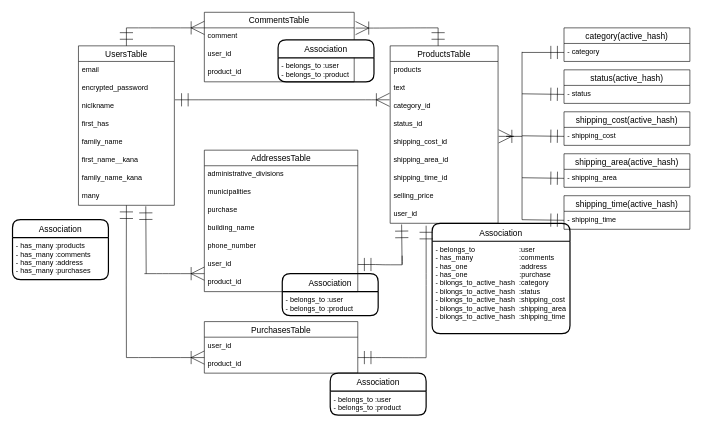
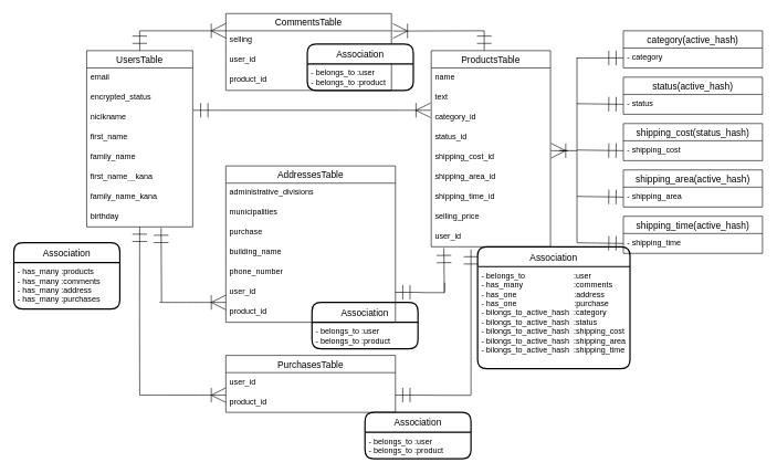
  <mxCell id="0" />
  <mxCell id="1" parent="0" />
  <mxCell id="2" value="UsersTable" style="swimlane;fontStyle=0;childLayout=stackLayout;horizontal=1;startSize=26;horizontalStack=0;resizeParent=1;resizeParentMax=0;resizeLast=0;collapsible=1;marginBottom=0;align=center;fontSize=14;verticalAlign=middle;" vertex="1" parent="1"><mxGeometry x="130" y="76" width="160" height="266" as="geometry"><mxRectangle x="130" y="120" width="100" height="26" as="alternateBounds" /></mxGeometry></mxCell>
  <mxCell id="3" value="email" style="text;strokeColor=none;fillColor=none;spacingLeft=4;spacingRight=4;overflow=hidden;rotatable=0;points=[[0,0.5],[1,0.5]];portConstraint=eastwest;fontSize=12;" vertex="1" parent="2"><mxGeometry y="26" width="160" height="30" as="geometry" /></mxCell>
- <mxCell id="4" value="encrypted_password" style="text;strokeColor=none;fillColor=none;spacingLeft=4;spacingRight=4;overflow=hidden;rotatable=0;points=[[0,0.5],[1,0.5]];portConstraint=eastwest;fontSize=12;" vertex="1" parent="2"><mxGeometry y="56" width="160" height="30" as="geometry" /></mxCell>
+ <mxCell id="4" value="encrypted_status" style="text;strokeColor=none;fillColor=none;spacingLeft=4;spacingRight=4;overflow=hidden;rotatable=0;points=[[0,0.5],[1,0.5]];portConstraint=eastwest;fontSize=12;" vertex="1" parent="2"><mxGeometry y="56" width="160" height="30" as="geometry" /></mxCell>
  <mxCell id="5" value="niclkname" style="text;strokeColor=none;fillColor=none;spacingLeft=4;spacingRight=4;overflow=hidden;rotatable=0;points=[[0,0.5],[1,0.5]];portConstraint=eastwest;fontSize=12;" vertex="1" parent="2"><mxGeometry y="86" width="160" height="30" as="geometry" /></mxCell>
- <mxCell id="6" value="first_has" style="text;strokeColor=none;fillColor=none;spacingLeft=4;spacingRight=4;overflow=hidden;rotatable=0;points=[[0,0.5],[1,0.5]];portConstraint=eastwest;fontSize=12;" vertex="1" parent="2"><mxGeometry y="116" width="160" height="30" as="geometry" /></mxCell>
+ <mxCell id="6" value="first_name" style="text;strokeColor=none;fillColor=none;spacingLeft=4;spacingRight=4;overflow=hidden;rotatable=0;points=[[0,0.5],[1,0.5]];portConstraint=eastwest;fontSize=12;" vertex="1" parent="2"><mxGeometry y="116" width="160" height="30" as="geometry" /></mxCell>
  <mxCell id="7" value="family_name" style="text;strokeColor=none;fillColor=none;spacingLeft=4;spacingRight=4;overflow=hidden;rotatable=0;points=[[0,0.5],[1,0.5]];portConstraint=eastwest;fontSize=12;" vertex="1" parent="2"><mxGeometry y="146" width="160" height="30" as="geometry" /></mxCell>
  <mxCell id="8" value="first_name＿kana" style="text;strokeColor=none;fillColor=none;spacingLeft=4;spacingRight=4;overflow=hidden;rotatable=0;points=[[0,0.5],[1,0.5]];portConstraint=eastwest;fontSize=12;" vertex="1" parent="2"><mxGeometry y="176" width="160" height="30" as="geometry" /></mxCell>
  <mxCell id="9" value="family_name_kana" style="text;strokeColor=none;fillColor=none;spacingLeft=4;spacingRight=4;overflow=hidden;rotatable=0;points=[[0,0.5],[1,0.5]];portConstraint=eastwest;fontSize=12;" vertex="1" parent="2"><mxGeometry y="206" width="160" height="30" as="geometry" /></mxCell>
- <mxCell id="10" value="many" style="text;strokeColor=none;fillColor=none;spacingLeft=4;spacingRight=4;overflow=hidden;rotatable=0;points=[[0,0.5],[1,0.5]];portConstraint=eastwest;fontSize=12;" vertex="1" parent="2"><mxGeometry y="236" width="160" height="30" as="geometry" /></mxCell>
+ <mxCell id="10" value="birthday" style="text;strokeColor=none;fillColor=none;spacingLeft=4;spacingRight=4;overflow=hidden;rotatable=0;points=[[0,0.5],[1,0.5]];portConstraint=eastwest;fontSize=12;" vertex="1" parent="2"><mxGeometry y="236" width="160" height="30" as="geometry" /></mxCell>
  <mxCell id="11" value="ProductsTable" style="swimlane;fontStyle=0;childLayout=stackLayout;horizontal=1;startSize=26;horizontalStack=0;resizeParent=1;resizeParentMax=0;resizeLast=0;collapsible=1;marginBottom=0;align=center;fontSize=14;" vertex="1" parent="1"><mxGeometry x="650" y="76" width="180" height="296" as="geometry" /></mxCell>
- <mxCell id="12" value="products" style="text;strokeColor=none;fillColor=none;spacingLeft=4;spacingRight=4;overflow=hidden;rotatable=0;points=[[0,0.5],[1,0.5]];portConstraint=eastwest;fontSize=12;" vertex="1" parent="11"><mxGeometry y="26" width="180" height="30" as="geometry" /></mxCell>
+ <mxCell id="12" value="name" style="text;strokeColor=none;fillColor=none;spacingLeft=4;spacingRight=4;overflow=hidden;rotatable=0;points=[[0,0.5],[1,0.5]];portConstraint=eastwest;fontSize=12;" vertex="1" parent="11"><mxGeometry y="26" width="180" height="30" as="geometry" /></mxCell>
  <mxCell id="13" value="text" style="text;strokeColor=none;fillColor=none;spacingLeft=4;spacingRight=4;overflow=hidden;rotatable=0;points=[[0,0.5],[1,0.5]];portConstraint=eastwest;fontSize=12;" vertex="1" parent="11"><mxGeometry y="56" width="180" height="30" as="geometry" /></mxCell>
  <mxCell id="14" value="category_id" style="text;strokeColor=none;fillColor=none;spacingLeft=4;spacingRight=4;overflow=hidden;rotatable=0;points=[[0,0.5],[1,0.5]];portConstraint=eastwest;fontSize=12;" vertex="1" parent="11"><mxGeometry y="86" width="180" height="30" as="geometry" /></mxCell>
  <mxCell id="15" value="status_id" style="text;strokeColor=none;fillColor=none;spacingLeft=4;spacingRight=4;overflow=hidden;rotatable=0;points=[[0,0.5],[1,0.5]];portConstraint=eastwest;fontSize=12;" vertex="1" parent="11"><mxGeometry y="116" width="180" height="30" as="geometry" /></mxCell>
  <mxCell id="16" value="shipping_cost_id" style="text;strokeColor=none;fillColor=none;spacingLeft=4;spacingRight=4;overflow=hidden;rotatable=0;points=[[0,0.5],[1,0.5]];portConstraint=eastwest;fontSize=12;" vertex="1" parent="11"><mxGeometry y="146" width="180" height="30" as="geometry" /></mxCell>
  <mxCell id="17" value="shipping_area_id" style="text;strokeColor=none;fillColor=none;spacingLeft=4;spacingRight=4;overflow=hidden;rotatable=0;points=[[0,0.5],[1,0.5]];portConstraint=eastwest;fontSize=12;" vertex="1" parent="11"><mxGeometry y="176" width="180" height="30" as="geometry" /></mxCell>
  <mxCell id="18" value="shipping_time_id" style="text;strokeColor=none;fillColor=none;spacingLeft=4;spacingRight=4;overflow=hidden;rotatable=0;points=[[0,0.5],[1,0.5]];portConstraint=eastwest;fontSize=12;" vertex="1" parent="11"><mxGeometry y="206" width="180" height="30" as="geometry" /></mxCell>
  <mxCell id="19" value="selling_price" style="text;strokeColor=none;fillColor=none;spacingLeft=4;spacingRight=4;overflow=hidden;rotatable=0;points=[[0,0.5],[1,0.5]];portConstraint=eastwest;fontSize=12;" vertex="1" parent="11"><mxGeometry y="236" width="180" height="30" as="geometry" /></mxCell>
  <mxCell id="20" value="user_id" style="text;strokeColor=none;fillColor=none;spacingLeft=4;spacingRight=4;overflow=hidden;rotatable=0;points=[[0,0.5],[1,0.5]];portConstraint=eastwest;fontSize=12;" vertex="1" parent="11"><mxGeometry y="266" width="180" height="30" as="geometry" /></mxCell>
  <mxCell id="21" value="PurchasesTable" style="swimlane;fontStyle=0;childLayout=stackLayout;horizontal=1;startSize=26;horizontalStack=0;resizeParent=1;resizeParentMax=0;resizeLast=0;collapsible=1;marginBottom=0;align=center;fontSize=14;" vertex="1" parent="1"><mxGeometry x="340" y="536" width="256" height="86" as="geometry" /></mxCell>
  <mxCell id="22" value="user_id" style="text;strokeColor=none;fillColor=none;spacingLeft=4;spacingRight=4;overflow=hidden;rotatable=0;points=[[0,0.5],[1,0.5]];portConstraint=eastwest;fontSize=12;" vertex="1" parent="21"><mxGeometry y="26" width="256" height="30" as="geometry" /></mxCell>
  <mxCell id="23" value="product_id" style="text;strokeColor=none;fillColor=none;spacingLeft=4;spacingRight=4;overflow=hidden;rotatable=0;points=[[0,0.5],[1,0.5]];portConstraint=eastwest;fontSize=12;" vertex="1" parent="21"><mxGeometry y="56" width="256" height="30" as="geometry" /></mxCell>
  <mxCell id="24" value="" style="edgeStyle=entityRelationEdgeStyle;fontSize=12;html=1;endArrow=ERoneToMany;startArrow=ERmandOne;endSize=20;startSize=20;" edge="1" parent="1"><mxGeometry width="100" height="100" relative="1" as="geometry"><mxPoint x="291" y="166" as="sourcePoint" /><mxPoint x="649" y="166" as="targetPoint" /></mxGeometry></mxCell>
  <mxCell id="25" value="" style="edgeStyle=entityRelationEdgeStyle;fontSize=12;html=1;endArrow=none;startSize=20;endSize=20;startArrow=ERmandOne;startFill=0;endFill=0;" edge="1" parent="1"><mxGeometry width="100" height="100" relative="1" as="geometry"><mxPoint x="596" y="440.75" as="sourcePoint" /><mxPoint x="670" y="441.25" as="targetPoint" /></mxGeometry></mxCell>
  <mxCell id="26" value="" style="edgeStyle=entityRelationEdgeStyle;fontSize=12;html=1;endArrow=ERoneToMany;startSize=20;endSize=20;" edge="1" parent="1"><mxGeometry width="100" height="100" relative="1" as="geometry"><mxPoint x="240" y="456" as="sourcePoint" /><mxPoint x="340" y="456" as="targetPoint" /></mxGeometry></mxCell>
  <mxCell id="27" value="" style="endArrow=none;html=1;fontSize=11;startSize=20;endSize=20;exitX=0.702;exitY=1.054;exitDx=0;exitDy=0;exitPerimeter=0;startArrow=ERmandOne;startFill=0;" edge="1" parent="1" source="10"><mxGeometry width="50" height="50" relative="1" as="geometry"><mxPoint x="243.28" y="404.4" as="sourcePoint" /><mxPoint x="243" y="456" as="targetPoint" /><Array as="points"><mxPoint x="243" y="456" /></Array></mxGeometry></mxCell>
  <mxCell id="28" value="" style="endArrow=none;html=1;fontSize=11;startSize=20;endSize=20;startArrow=ERmandOne;startFill=0;exitX=0.106;exitY=1.067;exitDx=0;exitDy=0;exitPerimeter=0;" edge="1" parent="1" source="20"><mxGeometry width="50" height="50" relative="1" as="geometry"><mxPoint x="670" y="402" as="sourcePoint" /><mxPoint x="670" y="426" as="targetPoint" /><Array as="points"><mxPoint x="670" y="446" /></Array></mxGeometry></mxCell>
  <mxCell id="29" value="CommentsTable" style="swimlane;fontStyle=0;childLayout=stackLayout;horizontal=1;startSize=26;horizontalStack=0;resizeParent=1;resizeParentMax=0;resizeLast=0;collapsible=1;marginBottom=0;align=center;fontSize=14;" vertex="1" parent="1"><mxGeometry x="340" y="20" width="250" height="116" as="geometry" /></mxCell>
- <mxCell id="30" value="comment" style="text;strokeColor=none;fillColor=none;spacingLeft=4;spacingRight=4;overflow=hidden;rotatable=0;points=[[0,0.5],[1,0.5]];portConstraint=eastwest;fontSize=12;" vertex="1" parent="29"><mxGeometry y="26" width="250" height="30" as="geometry" /></mxCell>
+ <mxCell id="30" value="selling" style="text;strokeColor=none;fillColor=none;spacingLeft=4;spacingRight=4;overflow=hidden;rotatable=0;points=[[0,0.5],[1,0.5]];portConstraint=eastwest;fontSize=12;" vertex="1" parent="29"><mxGeometry y="26" width="250" height="30" as="geometry" /></mxCell>
  <mxCell id="31" value="user_id" style="text;strokeColor=none;fillColor=none;spacingLeft=4;spacingRight=4;overflow=hidden;rotatable=0;points=[[0,0.5],[1,0.5]];portConstraint=eastwest;fontSize=12;" vertex="1" parent="29"><mxGeometry y="56" width="250" height="30" as="geometry" /></mxCell>
  <mxCell id="32" value="product_id" style="text;strokeColor=none;fillColor=none;spacingLeft=4;spacingRight=4;overflow=hidden;rotatable=0;points=[[0,0.5],[1,0.5]];portConstraint=eastwest;fontSize=12;" vertex="1" parent="29"><mxGeometry y="86" width="250" height="30" as="geometry" /></mxCell>
  <mxCell id="33" value="" style="edgeStyle=entityRelationEdgeStyle;fontSize=12;html=1;endArrow=ERoneToMany;startSize=20;endSize=20;" edge="1" parent="1"><mxGeometry width="100" height="100" relative="1" as="geometry"><mxPoint x="210" y="46" as="sourcePoint" /><mxPoint x="340" y="46" as="targetPoint" /></mxGeometry></mxCell>
  <mxCell id="34" value="" style="endArrow=none;html=1;fontSize=11;startSize=20;endSize=20;exitX=0.5;exitY=0;exitDx=0;exitDy=0;startArrow=ERmandOne;startFill=0;" edge="1" parent="1" source="2"><mxGeometry width="50" height="50" relative="1" as="geometry"><mxPoint x="219.2" y="412.39" as="sourcePoint" /><mxPoint x="210" y="46" as="targetPoint" /></mxGeometry></mxCell>
  <mxCell id="35" value="" style="edgeStyle=entityRelationEdgeStyle;fontSize=12;html=1;endArrow=none;startSize=20;endSize=20;startArrow=ERoneToMany;startFill=0;endFill=0;exitX=1.009;exitY=0.011;exitDx=0;exitDy=0;exitPerimeter=0;" edge="1" parent="1" source="30"><mxGeometry width="100" height="100" relative="1" as="geometry"><mxPoint x="550" y="46" as="sourcePoint" /><mxPoint x="730" y="46" as="targetPoint" /></mxGeometry></mxCell>
  <mxCell id="36" value="" style="endArrow=none;html=1;fontSize=11;startSize=20;endSize=20;startArrow=ERmandOne;startFill=0;" edge="1" parent="1"><mxGeometry width="50" height="50" relative="1" as="geometry"><mxPoint x="730" y="76" as="sourcePoint" /><mxPoint x="730" y="46" as="targetPoint" /></mxGeometry></mxCell>
  <mxCell id="37" value="Association" style="swimlane;childLayout=stackLayout;horizontal=1;startSize=30;horizontalStack=0;rounded=1;fontSize=14;fontStyle=0;strokeWidth=2;resizeParent=0;resizeLast=1;shadow=0;dashed=0;align=center;" vertex="1" parent="1"><mxGeometry x="463" y="66" width="160" height="70" as="geometry" /></mxCell>
  <mxCell id="38" value="- belongs_to :user&#10;- belongs_to :product" style="align=left;strokeColor=none;fillColor=none;spacingLeft=4;fontSize=12;verticalAlign=top;resizable=0;rotatable=0;part=1;" vertex="1" parent="37"><mxGeometry y="30" width="160" height="40" as="geometry" /></mxCell>
  <mxCell id="39" value="Association" style="swimlane;childLayout=stackLayout;horizontal=1;startSize=30;horizontalStack=0;rounded=1;fontSize=14;fontStyle=0;strokeWidth=2;resizeParent=0;resizeLast=1;shadow=0;dashed=0;align=center;" vertex="1" parent="1"><mxGeometry x="20" y="366" width="160" height="100" as="geometry" /></mxCell>
  <mxCell id="40" value="- has_many :products&#10;- has_many :comments&#10;- has_many :address&#10;- has_many :purchases" style="align=left;strokeColor=none;fillColor=none;spacingLeft=4;fontSize=12;verticalAlign=top;resizable=0;rotatable=0;part=1;" vertex="1" parent="39"><mxGeometry y="30" width="160" height="70" as="geometry" /></mxCell>
  <mxCell id="41" value="Association" style="swimlane;childLayout=stackLayout;horizontal=1;startSize=30;horizontalStack=0;rounded=1;fontSize=14;fontStyle=0;strokeWidth=2;resizeParent=0;resizeLast=1;shadow=0;dashed=0;align=center;" vertex="1" parent="1"><mxGeometry x="720" y="372" width="230" height="184" as="geometry" /></mxCell>
  <mxCell id="42" value="- belongs_to                      :user&#10;- has_many                       :comments&#10;- has_one                          :address&#10;- has_one                          :purchase&#10;- bilongs_to_active_hash  :category&#10;- bilongs_to_active_hash  :status&#10;- bilongs_to_active_hash  :shipping_cost&#10;- bilongs_to_active_hash  :shipping_area&#10;- bilongs_to_active_hash  :shipping_time" style="align=left;strokeColor=none;fillColor=none;spacingLeft=4;fontSize=12;verticalAlign=top;resizable=0;rotatable=0;part=1;fontStyle=0" vertex="1" parent="41"><mxGeometry y="30" width="230" height="154" as="geometry" /></mxCell>
  <mxCell id="43" value="Association" style="swimlane;childLayout=stackLayout;horizontal=1;startSize=30;horizontalStack=0;rounded=1;fontSize=14;fontStyle=0;strokeWidth=2;resizeParent=0;resizeLast=1;shadow=0;dashed=0;align=center;" vertex="1" parent="1"><mxGeometry x="470" y="456" width="160" height="70" as="geometry" /></mxCell>
  <mxCell id="44" value="- belongs_to :user&#10;- belongs_to :product" style="align=left;strokeColor=none;fillColor=none;spacingLeft=4;fontSize=12;verticalAlign=top;resizable=0;rotatable=0;part=1;" vertex="1" parent="43"><mxGeometry y="30" width="160" height="40" as="geometry" /></mxCell>
  <mxCell id="45" value="AddressesTable" style="swimlane;fontStyle=0;childLayout=stackLayout;horizontal=1;startSize=26;horizontalStack=0;resizeParent=1;resizeParentMax=0;resizeLast=0;collapsible=1;marginBottom=0;align=center;fontSize=14;" vertex="1" parent="1"><mxGeometry x="340" y="250" width="256" height="236" as="geometry" /></mxCell>
  <mxCell id="46" value="administrative_divisions" style="text;strokeColor=none;fillColor=none;spacingLeft=4;spacingRight=4;overflow=hidden;rotatable=0;points=[[0,0.5],[1,0.5]];portConstraint=eastwest;fontSize=12;" vertex="1" parent="45"><mxGeometry y="26" width="256" height="30" as="geometry" /></mxCell>
  <mxCell id="47" value="municipalities" style="text;strokeColor=none;fillColor=none;spacingLeft=4;spacingRight=4;overflow=hidden;rotatable=0;points=[[0,0.5],[1,0.5]];portConstraint=eastwest;fontSize=12;" vertex="1" parent="45"><mxGeometry y="56" width="256" height="30" as="geometry" /></mxCell>
  <mxCell id="48" value="purchase " style="text;strokeColor=none;fillColor=none;spacingLeft=4;spacingRight=4;overflow=hidden;rotatable=0;points=[[0,0.5],[1,0.5]];portConstraint=eastwest;fontSize=12;" vertex="1" parent="45"><mxGeometry y="86" width="256" height="30" as="geometry" /></mxCell>
  <mxCell id="49" value="building_name" style="text;strokeColor=none;fillColor=none;spacingLeft=4;spacingRight=4;overflow=hidden;rotatable=0;points=[[0,0.5],[1,0.5]];portConstraint=eastwest;fontSize=12;" vertex="1" parent="45"><mxGeometry y="116" width="256" height="30" as="geometry" /></mxCell>
  <mxCell id="50" value="phone_number" style="text;strokeColor=none;fillColor=none;spacingLeft=4;spacingRight=4;overflow=hidden;rotatable=0;points=[[0,0.5],[1,0.5]];portConstraint=eastwest;fontSize=12;" vertex="1" parent="45"><mxGeometry y="146" width="256" height="30" as="geometry" /></mxCell>
  <mxCell id="51" value="user_id" style="text;strokeColor=none;fillColor=none;spacingLeft=4;spacingRight=4;overflow=hidden;rotatable=0;points=[[0,0.5],[1,0.5]];portConstraint=eastwest;fontSize=12;" vertex="1" parent="45"><mxGeometry y="176" width="256" height="30" as="geometry" /></mxCell>
  <mxCell id="52" value="product_id" style="text;strokeColor=none;fillColor=none;spacingLeft=4;spacingRight=4;overflow=hidden;rotatable=0;points=[[0,0.5],[1,0.5]];portConstraint=eastwest;fontSize=12;" vertex="1" parent="45"><mxGeometry y="206" width="256" height="30" as="geometry" /></mxCell>
  <mxCell id="53" value="" style="endArrow=none;html=1;fontSize=11;startSize=20;endSize=20;startArrow=ERmandOne;startFill=0;" edge="1" parent="1"><mxGeometry width="50" height="50" relative="1" as="geometry"><mxPoint x="710" y="376" as="sourcePoint" /><mxPoint x="710" y="596" as="targetPoint" /><Array as="points"><mxPoint x="710" y="466" /></Array></mxGeometry></mxCell>
  <mxCell id="54" value="" style="edgeStyle=entityRelationEdgeStyle;fontSize=12;html=1;endArrow=none;startSize=20;endSize=20;startArrow=ERmandOne;startFill=0;endFill=0;" edge="1" parent="1"><mxGeometry width="100" height="100" relative="1" as="geometry"><mxPoint x="596" y="596" as="sourcePoint" /><mxPoint x="710" y="596.25" as="targetPoint" /></mxGeometry></mxCell>
  <mxCell id="55" value="" style="endArrow=none;html=1;fontSize=11;startSize=20;endSize=20;startArrow=ERmandOne;startFill=0;exitX=0.5;exitY=1;exitDx=0;exitDy=0;" edge="1" parent="1" source="2"><mxGeometry width="50" height="50" relative="1" as="geometry"><mxPoint x="209.76" y="402" as="sourcePoint" /><mxPoint x="210" y="596" as="targetPoint" /><Array as="points"><mxPoint x="209.76" y="465" /></Array></mxGeometry></mxCell>
  <mxCell id="56" value="" style="edgeStyle=entityRelationEdgeStyle;fontSize=12;html=1;endArrow=ERoneToMany;startSize=20;endSize=20;" edge="1" parent="1"><mxGeometry width="100" height="100" relative="1" as="geometry"><mxPoint x="210" y="596" as="sourcePoint" /><mxPoint x="340" y="596" as="targetPoint" /></mxGeometry></mxCell>
  <mxCell id="57" value="Association" style="swimlane;childLayout=stackLayout;horizontal=1;startSize=30;horizontalStack=0;rounded=1;fontSize=14;fontStyle=0;strokeWidth=2;resizeParent=0;resizeLast=1;shadow=0;dashed=0;align=center;" vertex="1" parent="1"><mxGeometry x="550" y="622" width="160" height="70" as="geometry" /></mxCell>
  <mxCell id="58" value="- belongs_to :user&#10;- belongs_to :product" style="align=left;strokeColor=none;fillColor=none;spacingLeft=4;fontSize=12;verticalAlign=top;resizable=0;rotatable=0;part=1;" vertex="1" parent="57"><mxGeometry y="30" width="160" height="40" as="geometry" /></mxCell>
  <mxCell id="59" value="category(active_hash)" style="swimlane;fontStyle=0;childLayout=stackLayout;horizontal=1;startSize=26;horizontalStack=0;resizeParent=1;resizeParentMax=0;resizeLast=0;collapsible=1;marginBottom=0;align=center;fontSize=14;" vertex="1" parent="1"><mxGeometry x="940" y="46" width="210" height="56" as="geometry" /></mxCell>
  <mxCell id="60" value="- category" style="text;strokeColor=none;fillColor=none;spacingLeft=4;spacingRight=4;overflow=hidden;rotatable=0;points=[[0,0.5],[1,0.5]];portConstraint=eastwest;fontSize=12;" vertex="1" parent="59"><mxGeometry y="26" width="210" height="30" as="geometry" /></mxCell>
  <mxCell id="61" value="status(active_hash)" style="swimlane;fontStyle=0;childLayout=stackLayout;horizontal=1;startSize=26;horizontalStack=0;resizeParent=1;resizeParentMax=0;resizeLast=0;collapsible=1;marginBottom=0;align=center;fontSize=14;" vertex="1" parent="1"><mxGeometry x="940" y="116" width="210" height="56" as="geometry" /></mxCell>
  <mxCell id="62" value="- status" style="text;strokeColor=none;fillColor=none;spacingLeft=4;spacingRight=4;overflow=hidden;rotatable=0;points=[[0,0.5],[1,0.5]];portConstraint=eastwest;fontSize=12;" vertex="1" parent="61"><mxGeometry y="26" width="210" height="30" as="geometry" /></mxCell>
- <mxCell id="63" value="shipping_cost(active_hash)" style="swimlane;fontStyle=0;childLayout=stackLayout;horizontal=1;startSize=26;horizontalStack=0;resizeParent=1;resizeParentMax=0;resizeLast=0;collapsible=1;marginBottom=0;align=center;fontSize=14;" vertex="1" parent="1"><mxGeometry x="940" y="186" width="210" height="56" as="geometry" /></mxCell>
+ <mxCell id="63" value="shipping_cost(status_hash)" style="swimlane;fontStyle=0;childLayout=stackLayout;horizontal=1;startSize=26;horizontalStack=0;resizeParent=1;resizeParentMax=0;resizeLast=0;collapsible=1;marginBottom=0;align=center;fontSize=14;" vertex="1" parent="1"><mxGeometry x="940" y="186" width="210" height="56" as="geometry" /></mxCell>
  <mxCell id="64" value="- shipping_cost" style="text;strokeColor=none;fillColor=none;spacingLeft=4;spacingRight=4;overflow=hidden;rotatable=0;points=[[0,0.5],[1,0.5]];portConstraint=eastwest;fontSize=12;" vertex="1" parent="63"><mxGeometry y="26" width="210" height="30" as="geometry" /></mxCell>
  <mxCell id="65" value="shipping_area(active_hash)" style="swimlane;fontStyle=0;childLayout=stackLayout;horizontal=1;startSize=26;horizontalStack=0;resizeParent=1;resizeParentMax=0;resizeLast=0;collapsible=1;marginBottom=0;align=center;fontSize=14;" vertex="1" parent="1"><mxGeometry x="940" y="256" width="210" height="56" as="geometry" /></mxCell>
  <mxCell id="66" value="- shipping_area" style="text;strokeColor=none;fillColor=none;spacingLeft=4;spacingRight=4;overflow=hidden;rotatable=0;points=[[0,0.5],[1,0.5]];portConstraint=eastwest;fontSize=12;" vertex="1" parent="65"><mxGeometry y="26" width="210" height="30" as="geometry" /></mxCell>
  <mxCell id="67" value="shipping_time(active_hash)" style="swimlane;fontStyle=0;childLayout=stackLayout;horizontal=1;startSize=26;horizontalStack=0;resizeParent=1;resizeParentMax=0;resizeLast=0;collapsible=1;marginBottom=0;align=center;fontSize=14;" vertex="1" parent="1"><mxGeometry x="940" y="326" width="210" height="56" as="geometry" /></mxCell>
  <mxCell id="68" value="- shipping_time" style="text;strokeColor=none;fillColor=none;spacingLeft=4;spacingRight=4;overflow=hidden;rotatable=0;points=[[0,0.5],[1,0.5]];portConstraint=eastwest;fontSize=12;" vertex="1" parent="67"><mxGeometry y="26" width="210" height="30" as="geometry" /></mxCell>
  <mxCell id="69" value="" style="endArrow=none;html=1;fontSize=11;startSize=20;endSize=20;startArrow=ERmandOne;startFill=0;exitX=0;exitY=0.5;exitDx=0;exitDy=0;" edge="1" parent="1" source="60"><mxGeometry width="50" height="50" relative="1" as="geometry"><mxPoint x="860" y="76" as="sourcePoint" /><mxPoint x="870" y="87" as="targetPoint" /><Array as="points" /></mxGeometry></mxCell>
  <mxCell id="70" value="" style="endArrow=none;html=1;fontSize=11;startSize=20;endSize=20;startArrow=ERmandOne;startFill=0;exitX=0;exitY=0.5;exitDx=0;exitDy=0;" edge="1" parent="1" source="62"><mxGeometry width="50" height="50" relative="1" as="geometry"><mxPoint x="900" y="156" as="sourcePoint" /><mxPoint x="870" y="156" as="targetPoint" /><Array as="points" /></mxGeometry></mxCell>
  <mxCell id="71" value="" style="endArrow=none;html=1;fontSize=11;startSize=20;endSize=20;startArrow=ERmandOne;startFill=0;exitX=0;exitY=0.5;exitDx=0;exitDy=0;" edge="1" parent="1" source="64"><mxGeometry width="50" height="50" relative="1" as="geometry"><mxPoint x="900" y="226" as="sourcePoint" /><mxPoint x="870" y="226" as="targetPoint" /><Array as="points" /></mxGeometry></mxCell>
  <mxCell id="72" value="" style="endArrow=none;html=1;fontSize=11;startSize=20;endSize=20;startArrow=ERmandOne;startFill=0;exitX=0;exitY=0.5;exitDx=0;exitDy=0;" edge="1" parent="1" source="66"><mxGeometry width="50" height="50" relative="1" as="geometry"><mxPoint x="930" y="296" as="sourcePoint" /><mxPoint x="870" y="296" as="targetPoint" /><Array as="points" /></mxGeometry></mxCell>
  <mxCell id="73" value="" style="endArrow=none;html=1;fontSize=11;startSize=20;endSize=20;startArrow=ERmandOne;startFill=0;exitX=0;exitY=0.5;exitDx=0;exitDy=0;" edge="1" parent="1" source="68"><mxGeometry width="50" height="50" relative="1" as="geometry"><mxPoint x="900" y="366" as="sourcePoint" /><mxPoint x="870" y="366" as="targetPoint" /><Array as="points" /></mxGeometry></mxCell>
  <mxCell id="74" value="" style="endArrow=none;html=1;rounded=0;fontSize=11;startSize=20;endSize=20;" edge="1" parent="1"><mxGeometry relative="1" as="geometry"><mxPoint x="870" y="366" as="sourcePoint" /><mxPoint x="870" y="86" as="targetPoint" /></mxGeometry></mxCell>
  <mxCell id="75" value="" style="edgeStyle=entityRelationEdgeStyle;fontSize=12;html=1;endArrow=none;startSize=20;endSize=20;startArrow=ERoneToMany;startFill=0;endFill=0;" edge="1" parent="1"><mxGeometry width="100" height="100" relative="1" as="geometry"><mxPoint x="831" y="227" as="sourcePoint" /><mxPoint x="870" y="227" as="targetPoint" /></mxGeometry></mxCell>
